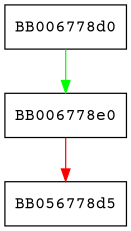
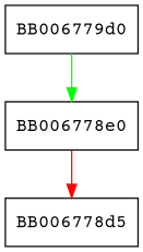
  digraph {
    fontname="Courier Prime"
    splines=ortho
    node [fontname="Courier Prime" shape=box]
    edge [fontname="Courier Prime"]
-   BB006778d0
+   BB006778d0 [label=BB006779d0]
    BB006778e0
-   BB006778d5 [label=BB056778d5]
+   BB006778d5
    BB006778d0 -> BB006778e0 [color=green]
    BB006778e0 -> BB006778d5 [color=red]
  }
